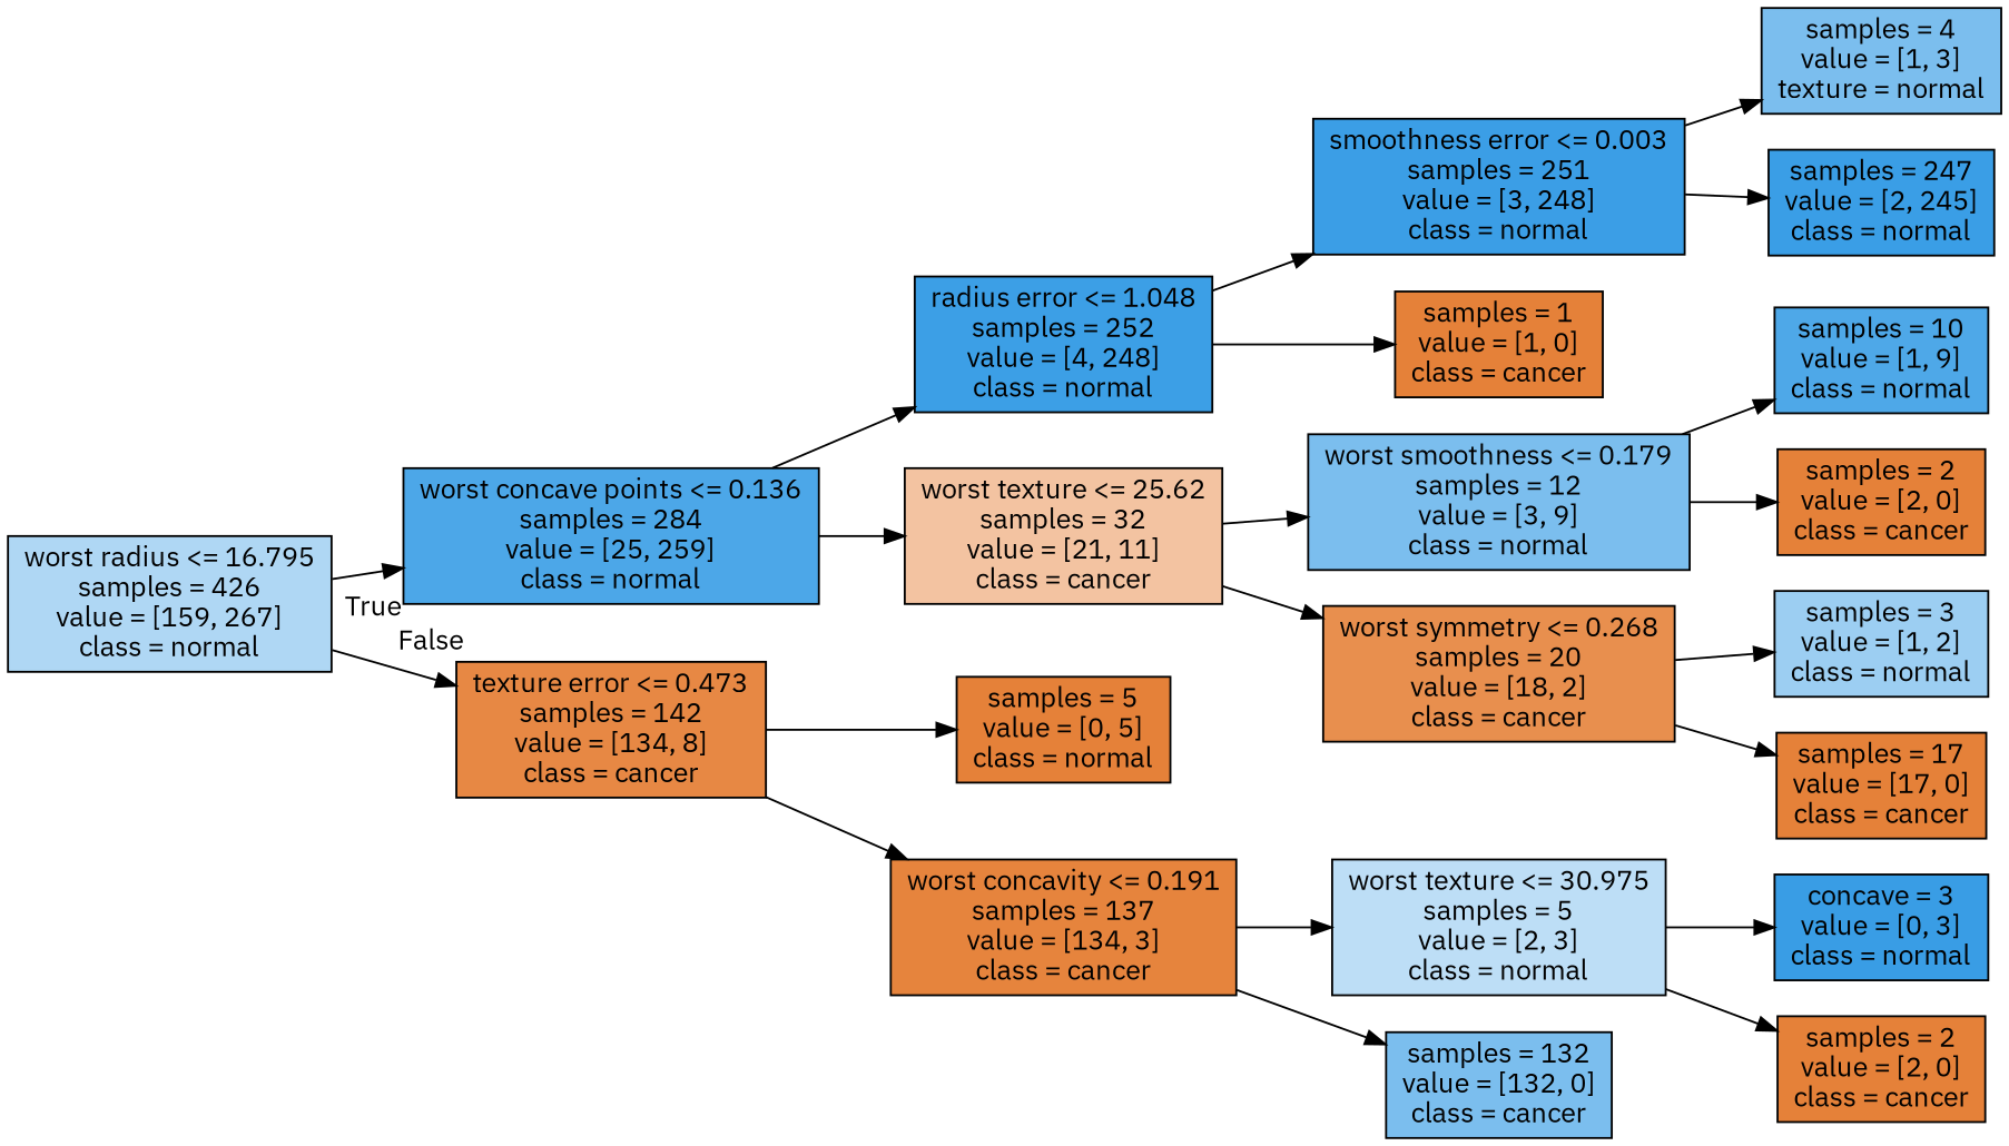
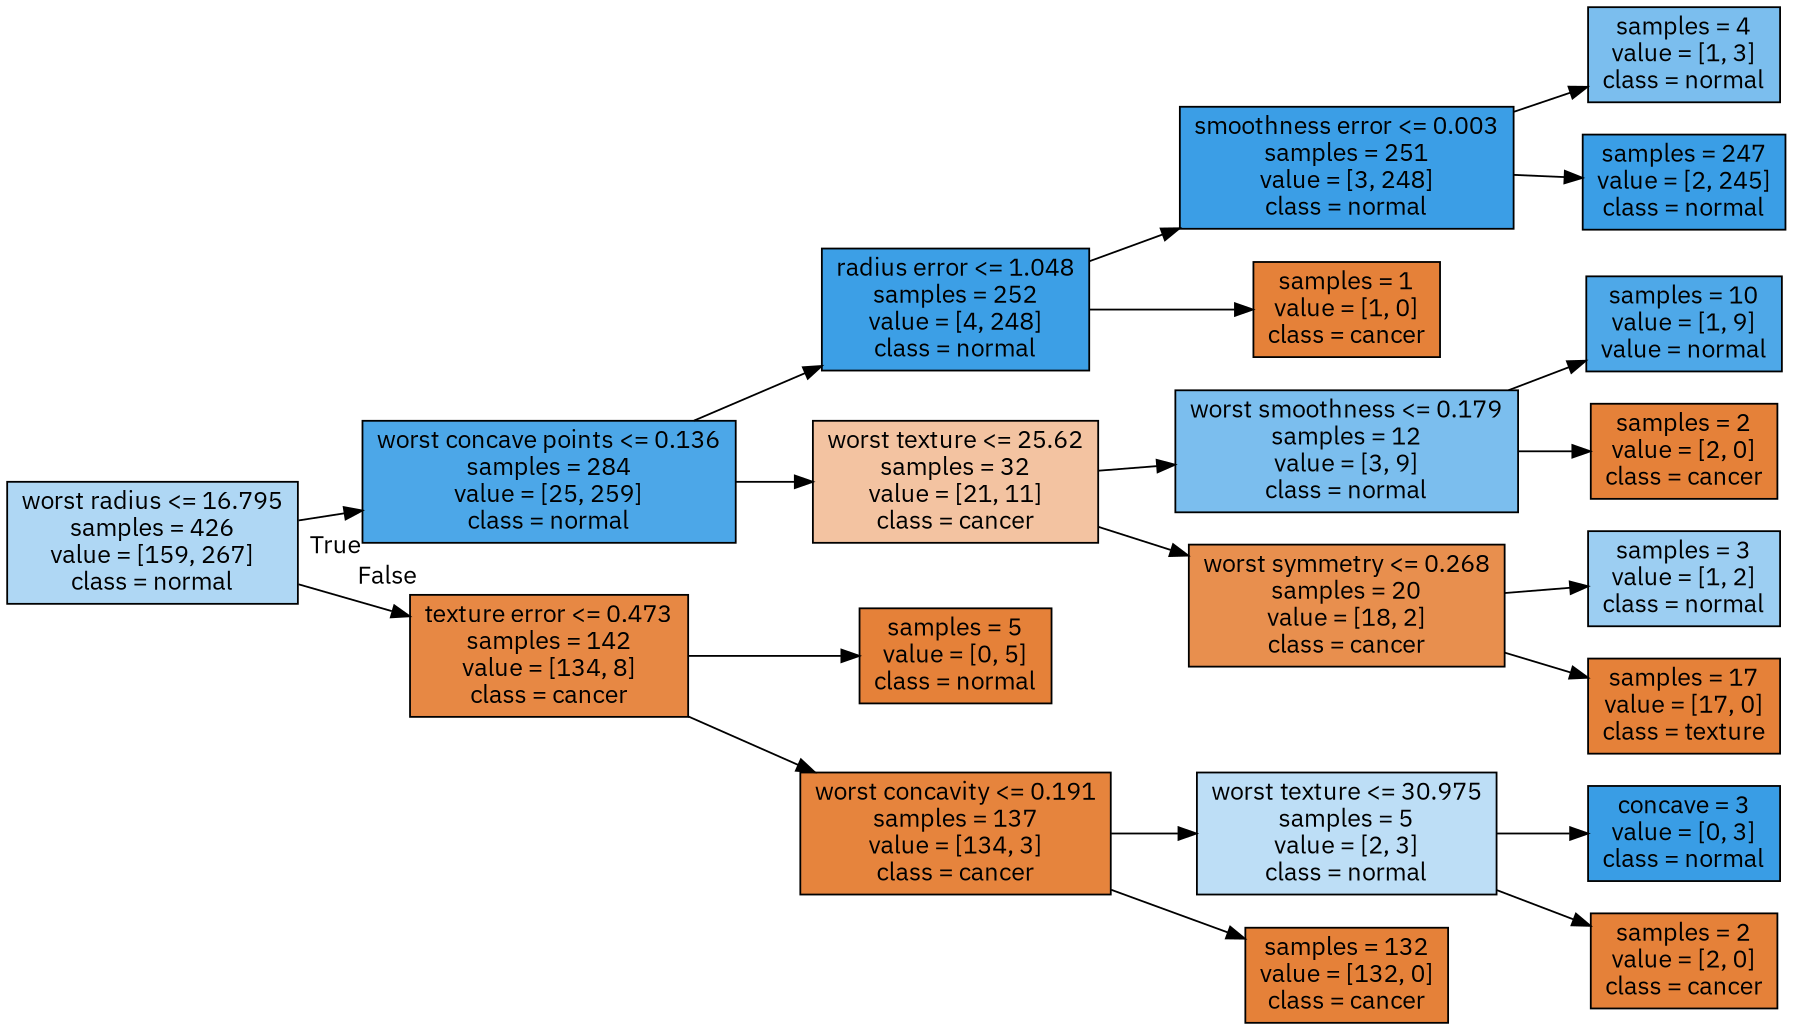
  digraph {
    fontname="IBM Plex Sans"
    rankdir=LR
    node [color=black fillcolor="#e58139ff" fontname="IBM Plex Sans" shape=box style=filled]
    edge [fontname="IBM Plex Sans"]
    n1 [fillcolor="#399de567" label="worst radius <= 16.795\nsamples = 426\nvalue = [159, 267]\nclass = normal"]
    n2 [fillcolor="#399de5e6" label="worst concave points <= 0.136\nsamples = 284\nvalue = [25, 259]\nclass = normal"]
    n3 [fillcolor="#e58139f0" label="texture error <= 0.473\nsamples = 142\nvalue = [134, 8]\nclass = cancer"]
    n4 [fillcolor="#399de5fb" label="radius error <= 1.048\nsamples = 252\nvalue = [4, 248]\nclass = normal"]
    n5 [fillcolor="#e5813979" label="worst texture <= 25.62\nsamples = 32\nvalue = [21, 11]\nclass = cancer"]
    n6 [label="samples = 5\nvalue = [0, 5]\nclass = normal"]
    n7 [fillcolor="#e58139f9" label="worst concavity <= 0.191\nsamples = 137\nvalue = [134, 3]\nclass = cancer"]
    n8 [fillcolor="#399de5fc" label="smoothness error <= 0.003\nsamples = 251\nvalue = [3, 248]\nclass = normal"]
    n9 [label="samples = 1\nvalue = [1, 0]\nclass = cancer"]
    n10 [fillcolor="#399de5aa" label="worst smoothness <= 0.179\nsamples = 12\nvalue = [3, 9]\nclass = normal"]
    n11 [fillcolor="#e58139e3" label="worst symmetry <= 0.268\nsamples = 20\nvalue = [18, 2]\nclass = cancer"]
-   n12 [fillcolor="#399de5aa" label="samples = 4\nvalue = [1, 3]\ntexture = normal"]
+   n12 [fillcolor="#399de5aa" label="samples = 4\nvalue = [1, 3]\nclass = normal"]
    n13 [fillcolor="#399de5fd" label="samples = 247\nvalue = [2, 245]\nclass = normal"]
-   n14 [fillcolor="#399de5e3" label="samples = 10\nvalue = [1, 9]\nclass = normal"]
+   n14 [fillcolor="#399de5e3" label="samples = 10\nvalue = [1, 9]\nvalue = normal"]
    n15 [label="samples = 2\nvalue = [2, 0]\nclass = cancer"]
    n16 [fillcolor="#399de57f" label="samples = 3\nvalue = [1, 2]\nclass = normal"]
-   n17 [label="samples = 17\nvalue = [17, 0]\nclass = cancer"]
+   n17 [label="samples = 17\nvalue = [17, 0]\nclass = texture"]
    n18 [fillcolor="#399de555" label="worst texture <= 30.975\nsamples = 5\nvalue = [2, 3]\nclass = normal"]
-   n19 [fillcolor="#399de5aa" label="samples = 132\nvalue = [132, 0]\nclass = cancer"]
+   n19 [label="samples = 132\nvalue = [132, 0]\nclass = cancer"]
    n20 [fillcolor="#399de5ff" label="concave = 3\nvalue = [0, 3]\nclass = normal"]
    n21 [label="samples = 2\nvalue = [2, 0]\nclass = cancer"]
    n1 -> n2 [headlabel=True labelangle=45 labeldistance=2.5]
    n1 -> n3 [headlabel=False labelangle=-45 labeldistance=2.5]
    n2 -> n4
    n2 -> n5
    n3 -> n6
    n3 -> n7
    n4 -> n8
    n4 -> n9
    n5 -> n10
    n5 -> n11
    n7 -> n18
    n7 -> n19
    n8 -> n12
    n8 -> n13
    n10 -> n14
    n10 -> n15
    n11 -> n16
    n11 -> n17
    n18 -> n20
    n18 -> n21
  }
